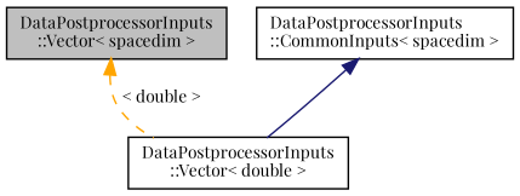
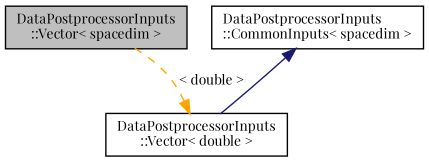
  digraph {
    fontname="Playfair Display"
    node [color=black fillcolor=white fontname="Playfair Display" fontsize=10 shape=record style=filled]
    edge [dir=back fontname="Playfair Display" fontsize=10 labelfontname=Helvetica labelfontsize=10]
    n1 [fillcolor=grey75 fontcolor=black height=0.2 label="DataPostprocessorInputs\l::Vector\< spacedim \>" width=0.4]
    n2 [height=0.2 label="DataPostprocessorInputs\l::Vector\< double \>" width=0.4]
    n3 [height=0.2 label="DataPostprocessorInputs\l::CommonInputs\< spacedim \>" width=0.4]
-   n1 -> n2 [color=orange label=" \< double \>" style=dashed]
+   n2 -> n1 [color=orange label=" \< double \>" style=dashed]
    n3 -> n2 [color=midnightblue style=solid]
  }
